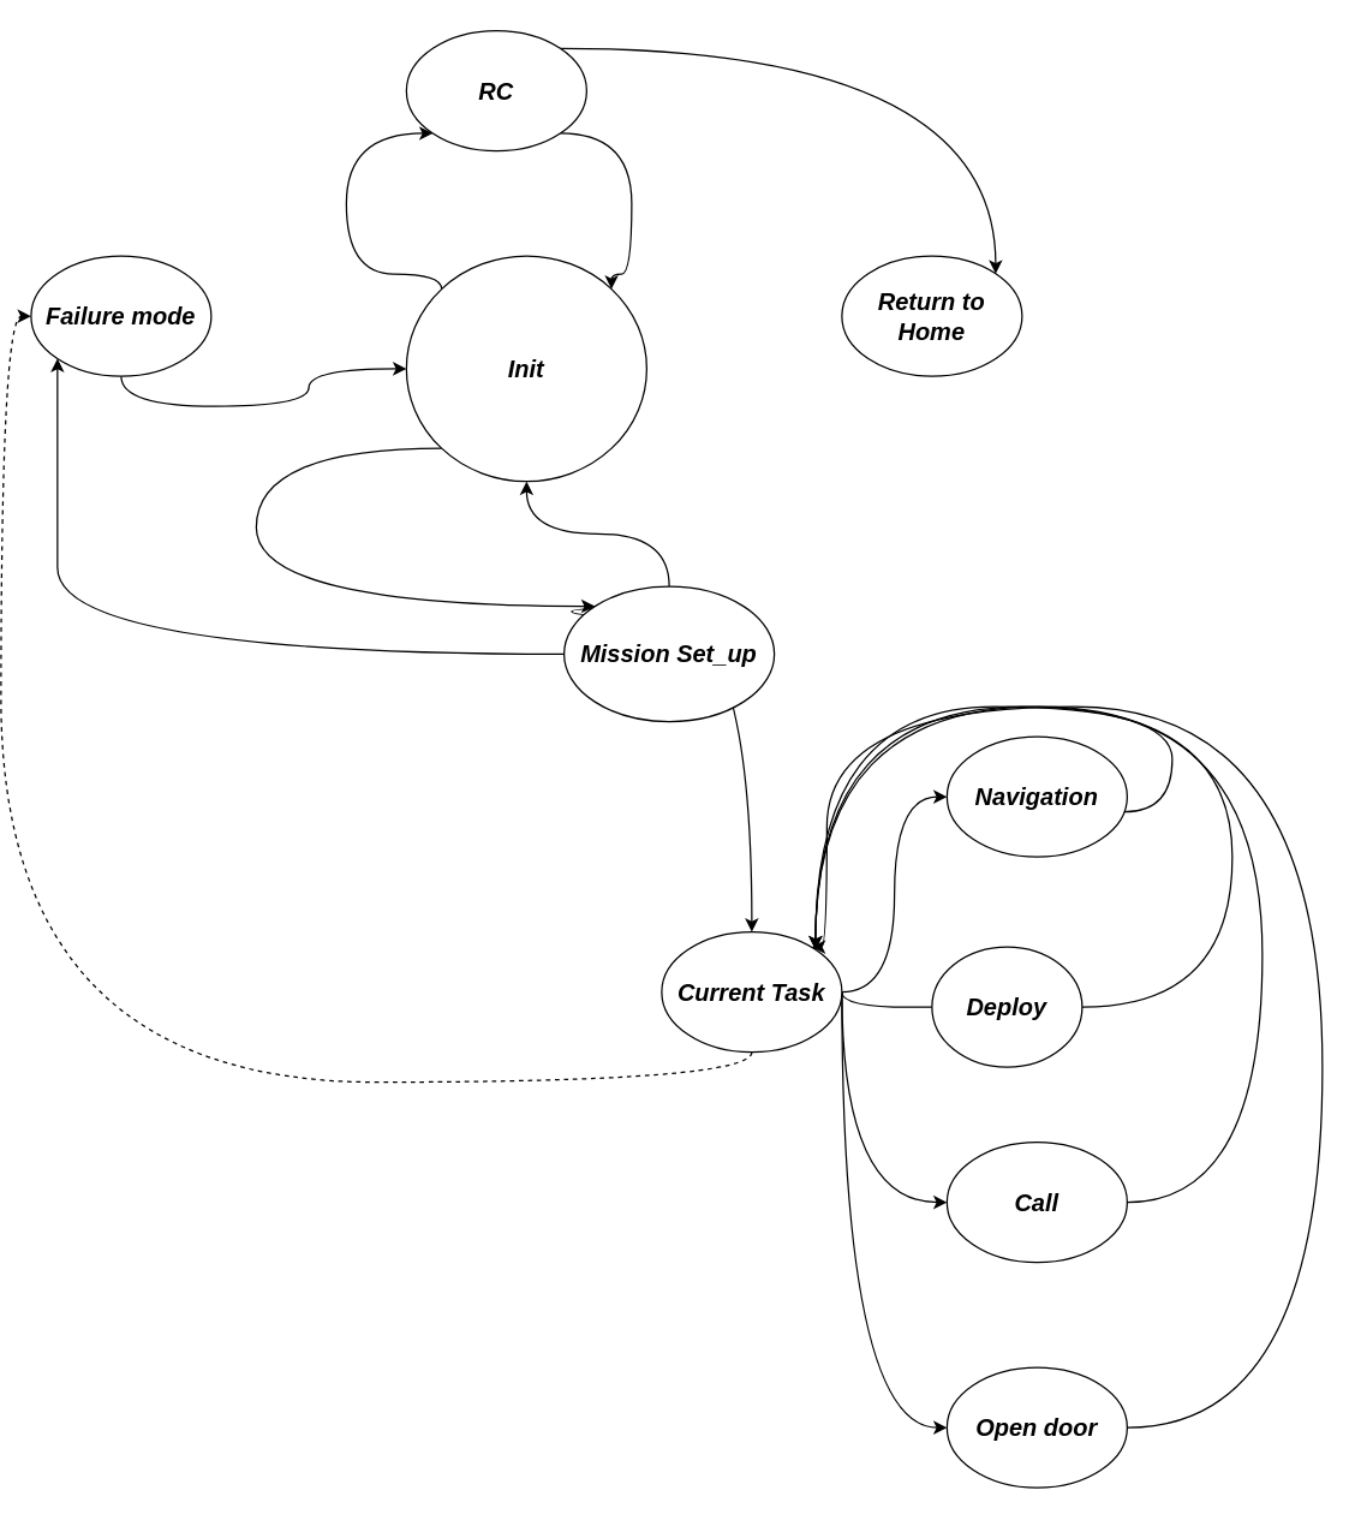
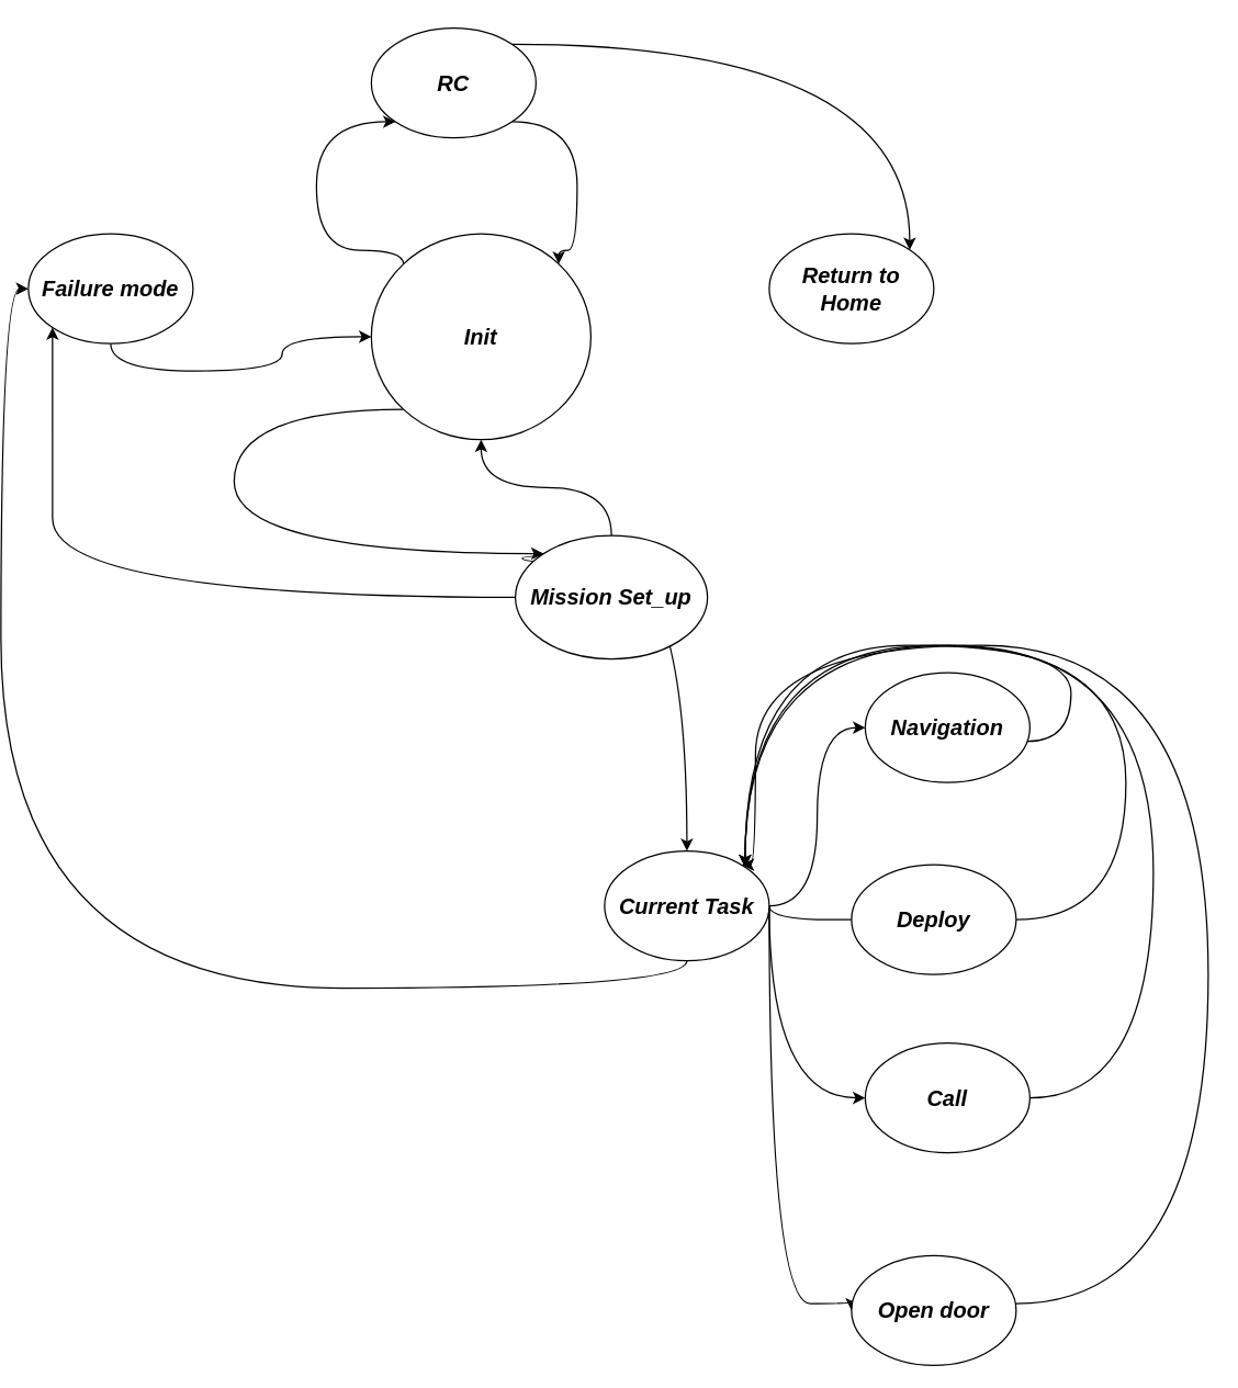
  <mxCell id="0" />
  <mxCell id="1" parent="0" />
  <mxCell id="2" style="edgeStyle=orthogonalEdgeStyle;rounded=0;orthogonalLoop=1;jettySize=auto;html=1;exitX=0;exitY=0;exitDx=0;exitDy=0;entryX=0;entryY=1;entryDx=0;entryDy=0;curved=1;" edge="1" parent="1" source="4" target="7"><mxGeometry relative="1" as="geometry"><Array as="points"><mxPoint x="230" y="182" /><mxPoint x="230" y="88" /></Array></mxGeometry></mxCell>
  <mxCell id="3" style="edgeStyle=orthogonalEdgeStyle;curved=1;rounded=0;orthogonalLoop=1;jettySize=auto;html=1;exitX=0;exitY=1;exitDx=0;exitDy=0;entryX=0;entryY=0;entryDx=0;entryDy=0;" edge="1" parent="1" source="4" target="11"><mxGeometry relative="1" as="geometry"><Array as="points"><mxPoint x="170" y="298" /><mxPoint x="170" y="403" /></Array></mxGeometry></mxCell>
  <mxCell id="4" value="&lt;font size=&quot;3&quot;&gt;&lt;i&gt;&lt;b&gt;Init&lt;/b&gt;&lt;/i&gt;&lt;/font&gt;" style="ellipse;whiteSpace=wrap;html=1;" vertex="1" parent="1"><mxGeometry x="270" y="170" width="160" height="150" as="geometry" /></mxCell>
  <mxCell id="5" style="edgeStyle=orthogonalEdgeStyle;rounded=0;orthogonalLoop=1;jettySize=auto;html=1;exitX=1;exitY=1;exitDx=0;exitDy=0;entryX=1;entryY=0;entryDx=0;entryDy=0;curved=1;" edge="1" parent="1" source="7" target="4"><mxGeometry relative="1" as="geometry"><Array as="points"><mxPoint x="420" y="88" /><mxPoint x="420" y="182" /></Array></mxGeometry></mxCell>
  <mxCell id="6" style="edgeStyle=orthogonalEdgeStyle;rounded=0;orthogonalLoop=1;jettySize=auto;html=1;exitX=1;exitY=0;exitDx=0;exitDy=0;entryX=1;entryY=0;entryDx=0;entryDy=0;curved=1;" edge="1" parent="1" source="7" target="26"><mxGeometry relative="1" as="geometry" /></mxCell>
  <mxCell id="7" value="&lt;font size=&quot;3&quot;&gt;&lt;i&gt;&lt;b&gt;RC&lt;/b&gt;&lt;/i&gt;&lt;/font&gt;" style="ellipse;whiteSpace=wrap;html=1;" vertex="1" parent="1"><mxGeometry x="270" y="20" width="120" height="80" as="geometry" /></mxCell>
  <mxCell id="8" style="edgeStyle=orthogonalEdgeStyle;curved=1;rounded=0;orthogonalLoop=1;jettySize=auto;html=1;exitX=0;exitY=0.5;exitDx=0;exitDy=0;entryX=0;entryY=1;entryDx=0;entryDy=0;" edge="1" parent="1" source="11" target="13"><mxGeometry relative="1" as="geometry" /></mxCell>
  <mxCell id="9" style="edgeStyle=orthogonalEdgeStyle;curved=1;rounded=0;orthogonalLoop=1;jettySize=auto;html=1;entryX=0.5;entryY=1;entryDx=0;entryDy=0;" edge="1" parent="1" source="11" target="4"><mxGeometry relative="1" as="geometry" /></mxCell>
  <mxCell id="10" style="edgeStyle=orthogonalEdgeStyle;curved=1;rounded=0;orthogonalLoop=1;jettySize=auto;html=1;exitX=1;exitY=0;exitDx=0;exitDy=0;entryX=0.5;entryY=0;entryDx=0;entryDy=0;" edge="1" parent="1" source="11" target="19"><mxGeometry relative="1" as="geometry"><Array as="points"><mxPoint x="380" y="410" /><mxPoint x="500" y="410" /></Array></mxGeometry></mxCell>
  <mxCell id="11" value="&lt;font size=&quot;3&quot;&gt;&lt;i&gt;&lt;b&gt;Mission Set_up&lt;br&gt;&lt;/b&gt;&lt;/i&gt;&lt;/font&gt;" style="ellipse;whiteSpace=wrap;html=1;" vertex="1" parent="1"><mxGeometry x="375" y="390" width="140" height="90" as="geometry" /></mxCell>
  <mxCell id="12" style="edgeStyle=orthogonalEdgeStyle;curved=1;rounded=0;orthogonalLoop=1;jettySize=auto;html=1;exitX=0.5;exitY=1;exitDx=0;exitDy=0;" edge="1" parent="1" source="13" target="4"><mxGeometry relative="1" as="geometry" /></mxCell>
  <mxCell id="13" value="&lt;font size=&quot;3&quot;&gt;&lt;i&gt;&lt;b&gt;Failure mode&lt;br&gt;&lt;/b&gt;&lt;/i&gt;&lt;/font&gt;" style="ellipse;whiteSpace=wrap;html=1;" vertex="1" parent="1"><mxGeometry x="20" y="170" width="120" height="80" as="geometry" /></mxCell>
- <mxCell id="14" style="edgeStyle=orthogonalEdgeStyle;curved=1;rounded=0;orthogonalLoop=1;jettySize=auto;html=1;exitX=0.5;exitY=1;exitDx=0;exitDy=0;entryX=0;entryY=0.5;entryDx=0;entryDy=0;dashed=1;" edge="1" parent="1" source="19" target="13"><mxGeometry relative="1" as="geometry" /></mxCell>
+ <mxCell id="14" style="edgeStyle=orthogonalEdgeStyle;curved=1;rounded=0;orthogonalLoop=1;jettySize=auto;html=1;exitX=0.5;exitY=1;exitDx=0;exitDy=0;entryX=0;entryY=0.5;entryDx=0;entryDy=0;" edge="1" parent="1" source="19" target="13"><mxGeometry relative="1" as="geometry" /></mxCell>
  <mxCell id="15" style="edgeStyle=orthogonalEdgeStyle;curved=1;rounded=0;orthogonalLoop=1;jettySize=auto;html=1;exitX=1;exitY=0.5;exitDx=0;exitDy=0;entryX=0;entryY=0.5;entryDx=0;entryDy=0;" edge="1" parent="1" source="19" target="28"><mxGeometry relative="1" as="geometry" /></mxCell>
  <mxCell id="16" style="edgeStyle=orthogonalEdgeStyle;curved=1;rounded=0;orthogonalLoop=1;jettySize=auto;html=1;entryX=0;entryY=0.5;entryDx=0;entryDy=0;exitX=1;exitY=0.5;exitDx=0;exitDy=0;" edge="1" parent="1" source="19" target="21"><mxGeometry relative="1" as="geometry"><Array as="points"><mxPoint x="560" y="670" /><mxPoint x="650" y="670" /></Array></mxGeometry></mxCell>
  <mxCell id="17" style="edgeStyle=orthogonalEdgeStyle;curved=1;rounded=0;orthogonalLoop=1;jettySize=auto;html=1;entryX=0;entryY=0.5;entryDx=0;entryDy=0;" edge="1" parent="1" source="19" target="23"><mxGeometry relative="1" as="geometry"><Array as="points"><mxPoint x="560" y="800" /></Array></mxGeometry></mxCell>
  <mxCell id="18" style="edgeStyle=orthogonalEdgeStyle;curved=1;rounded=0;orthogonalLoop=1;jettySize=auto;html=1;entryX=0;entryY=0.5;entryDx=0;entryDy=0;" edge="1" parent="1" source="19" target="25"><mxGeometry relative="1" as="geometry"><Array as="points"><mxPoint x="560" y="950" /></Array></mxGeometry></mxCell>
  <mxCell id="19" value="&lt;font size=&quot;3&quot;&gt;&lt;i&gt;&lt;b&gt;Current Task&lt;br&gt;&lt;/b&gt;&lt;/i&gt;&lt;/font&gt;" style="ellipse;whiteSpace=wrap;html=1;" vertex="1" parent="1"><mxGeometry x="440" y="620" width="120" height="80" as="geometry" /></mxCell>
  <mxCell id="20" style="edgeStyle=orthogonalEdgeStyle;curved=1;rounded=0;orthogonalLoop=1;jettySize=auto;html=1;entryX=1;entryY=0;entryDx=0;entryDy=0;" edge="1" parent="1" source="21" target="19"><mxGeometry relative="1" as="geometry"><Array as="points"><mxPoint x="820" y="670" /><mxPoint x="820" y="470" /><mxPoint x="542" y="470" /></Array></mxGeometry></mxCell>
- <mxCell id="21" value="&lt;font size=&quot;3&quot;&gt;&lt;i&gt;&lt;b&gt;Deploy&lt;/b&gt;&lt;/i&gt;&lt;/font&gt;" style="ellipse;whiteSpace=wrap;html=1;" vertex="1" parent="1"><mxGeometry x="620" y="630" width="100" height="80" as="geometry" /></mxCell>
+ <mxCell id="21" value="&lt;font size=&quot;3&quot;&gt;&lt;i&gt;&lt;b&gt;Deploy&lt;/b&gt;&lt;/i&gt;&lt;/font&gt;" style="ellipse;whiteSpace=wrap;html=1;" vertex="1" parent="1"><mxGeometry x="620" y="630" width="120" height="80" as="geometry" /></mxCell>
  <mxCell id="22" style="edgeStyle=orthogonalEdgeStyle;curved=1;rounded=0;orthogonalLoop=1;jettySize=auto;html=1;entryX=1;entryY=0;entryDx=0;entryDy=0;" edge="1" parent="1" source="23" target="19"><mxGeometry relative="1" as="geometry"><Array as="points"><mxPoint x="840" y="800" /><mxPoint x="840" y="470" /><mxPoint x="542" y="470" /></Array></mxGeometry></mxCell>
  <mxCell id="23" value="&lt;font size=&quot;3&quot;&gt;&lt;i&gt;&lt;b&gt;Call&lt;/b&gt;&lt;/i&gt;&lt;/font&gt;" style="ellipse;whiteSpace=wrap;html=1;" vertex="1" parent="1"><mxGeometry x="630" y="760" width="120" height="80" as="geometry" /></mxCell>
  <mxCell id="24" style="edgeStyle=orthogonalEdgeStyle;curved=1;rounded=0;orthogonalLoop=1;jettySize=auto;html=1;" edge="1" parent="1" source="25"><mxGeometry relative="1" as="geometry"><mxPoint x="540" y="630" as="targetPoint" /><Array as="points"><mxPoint x="880" y="950" /><mxPoint x="880" y="470" /><mxPoint x="550" y="470" /><mxPoint x="550" y="630" /></Array></mxGeometry></mxCell>
- <mxCell id="25" value="&lt;font size=&quot;3&quot;&gt;&lt;i&gt;&lt;b&gt;Open door&lt;br&gt;&lt;/b&gt;&lt;/i&gt;&lt;/font&gt;" style="ellipse;whiteSpace=wrap;html=1;" vertex="1" parent="1"><mxGeometry x="630" y="910" width="120" height="80" as="geometry" /></mxCell>
+ <mxCell id="25" value="&lt;font size=&quot;3&quot;&gt;&lt;i&gt;&lt;b&gt;Open door&lt;br&gt;&lt;/b&gt;&lt;/i&gt;&lt;/font&gt;" style="ellipse;whiteSpace=wrap;html=1;" vertex="1" parent="1"><mxGeometry x="620" y="915" width="120" height="80" as="geometry" /></mxCell>
  <mxCell id="26" value="&lt;font size=&quot;3&quot;&gt;&lt;i&gt;&lt;b&gt;Return to Home&lt;br&gt;&lt;/b&gt;&lt;/i&gt;&lt;/font&gt;" style="ellipse;whiteSpace=wrap;html=1;" vertex="1" parent="1"><mxGeometry x="560" y="170" width="120" height="80" as="geometry" /></mxCell>
  <mxCell id="27" style="edgeStyle=orthogonalEdgeStyle;curved=1;rounded=0;orthogonalLoop=1;jettySize=auto;html=1;entryX=1;entryY=0;entryDx=0;entryDy=0;" edge="1" parent="1" source="28" target="19"><mxGeometry relative="1" as="geometry"><Array as="points"><mxPoint x="780" y="540" /><mxPoint x="780" y="470" /><mxPoint x="542" y="470" /></Array></mxGeometry></mxCell>
  <mxCell id="28" value="&lt;font size=&quot;3&quot;&gt;&lt;i&gt;&lt;b&gt;Navigation&lt;/b&gt;&lt;/i&gt;&lt;/font&gt;" style="ellipse;whiteSpace=wrap;html=1;" vertex="1" parent="1"><mxGeometry x="630" y="490" width="120" height="80" as="geometry" /></mxCell>
